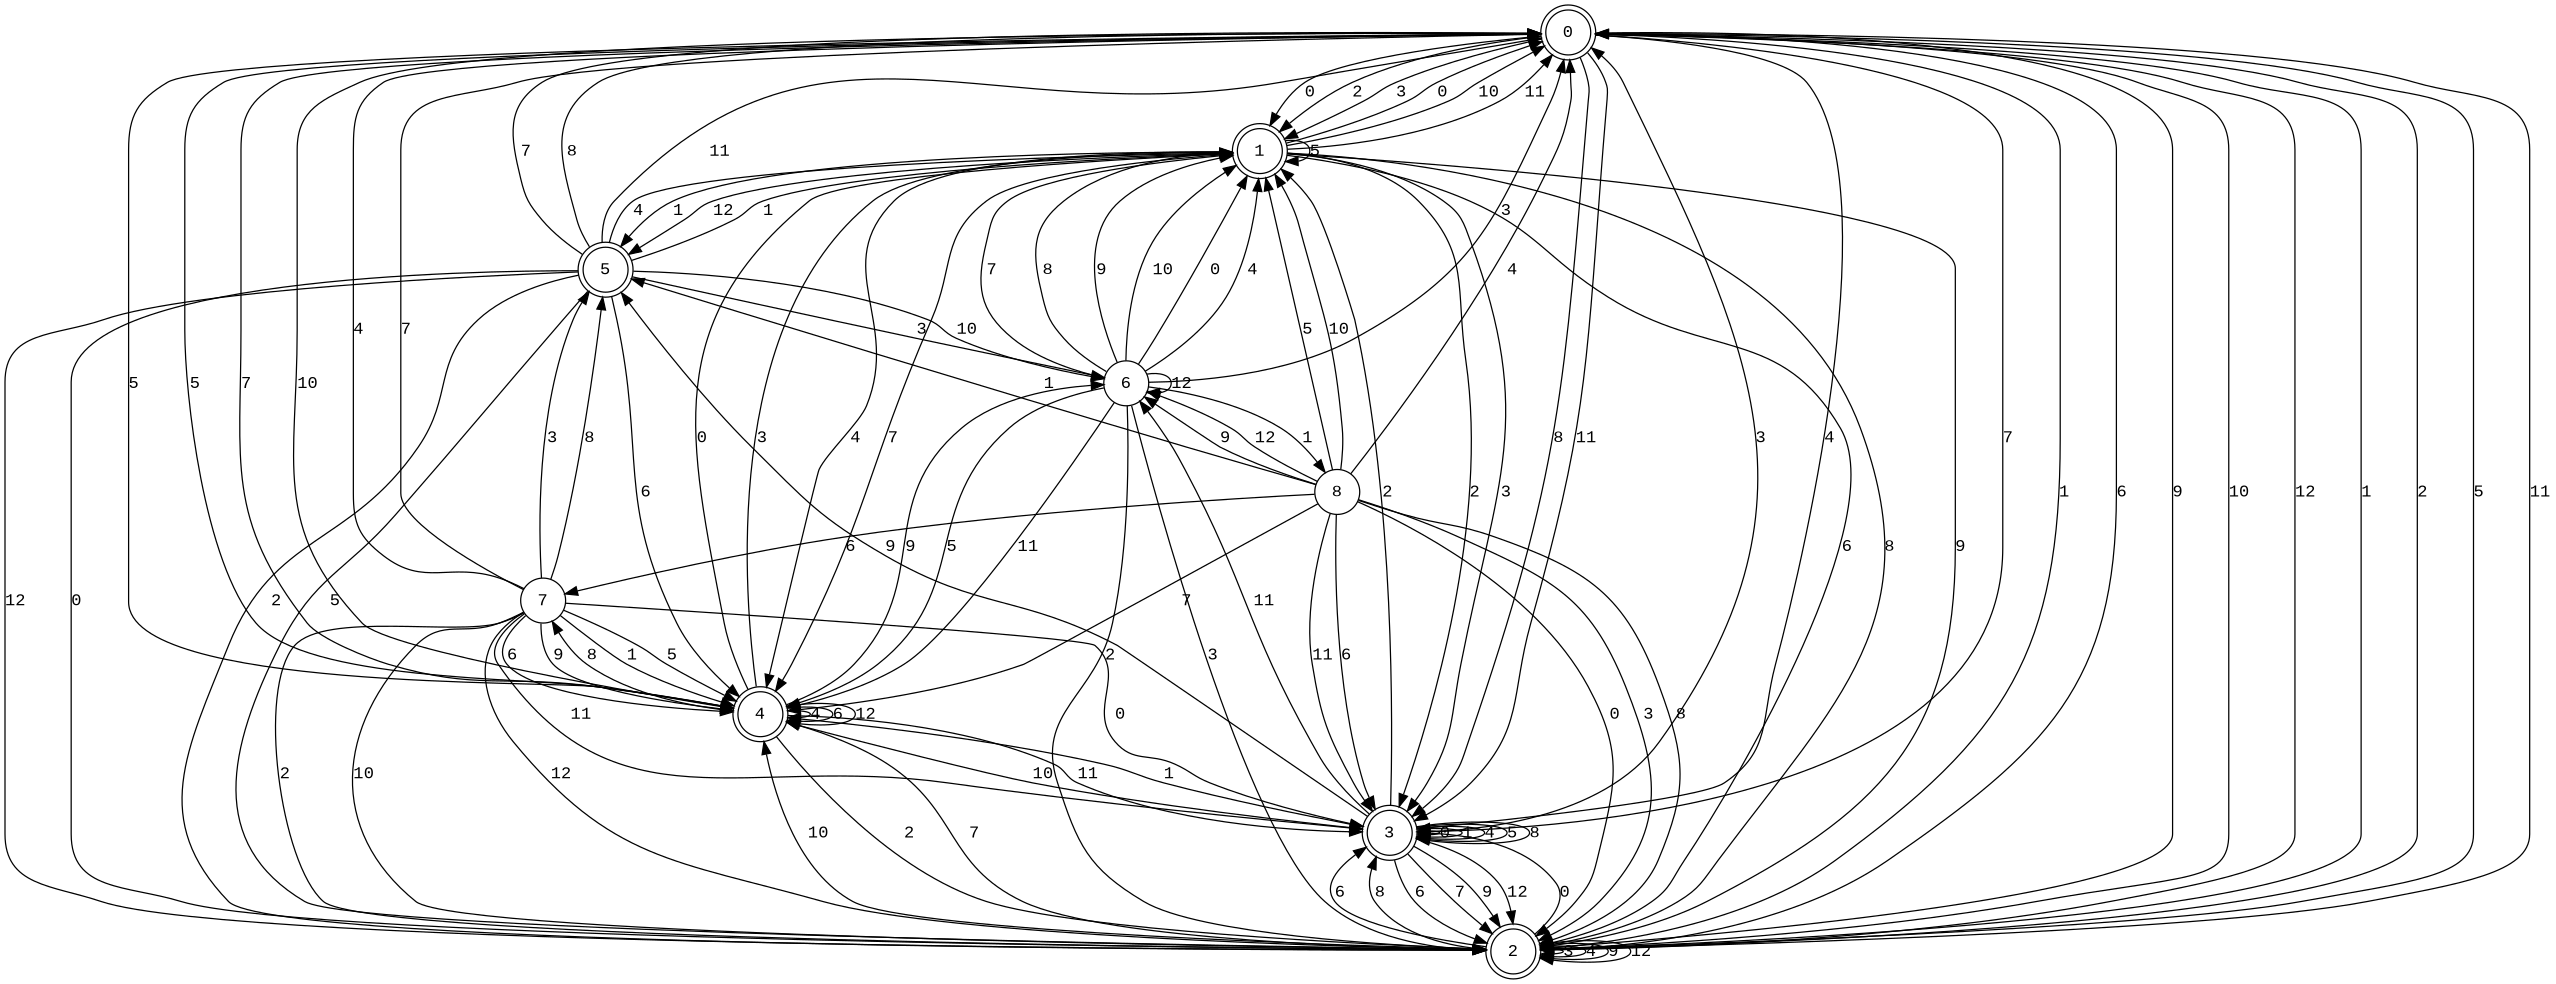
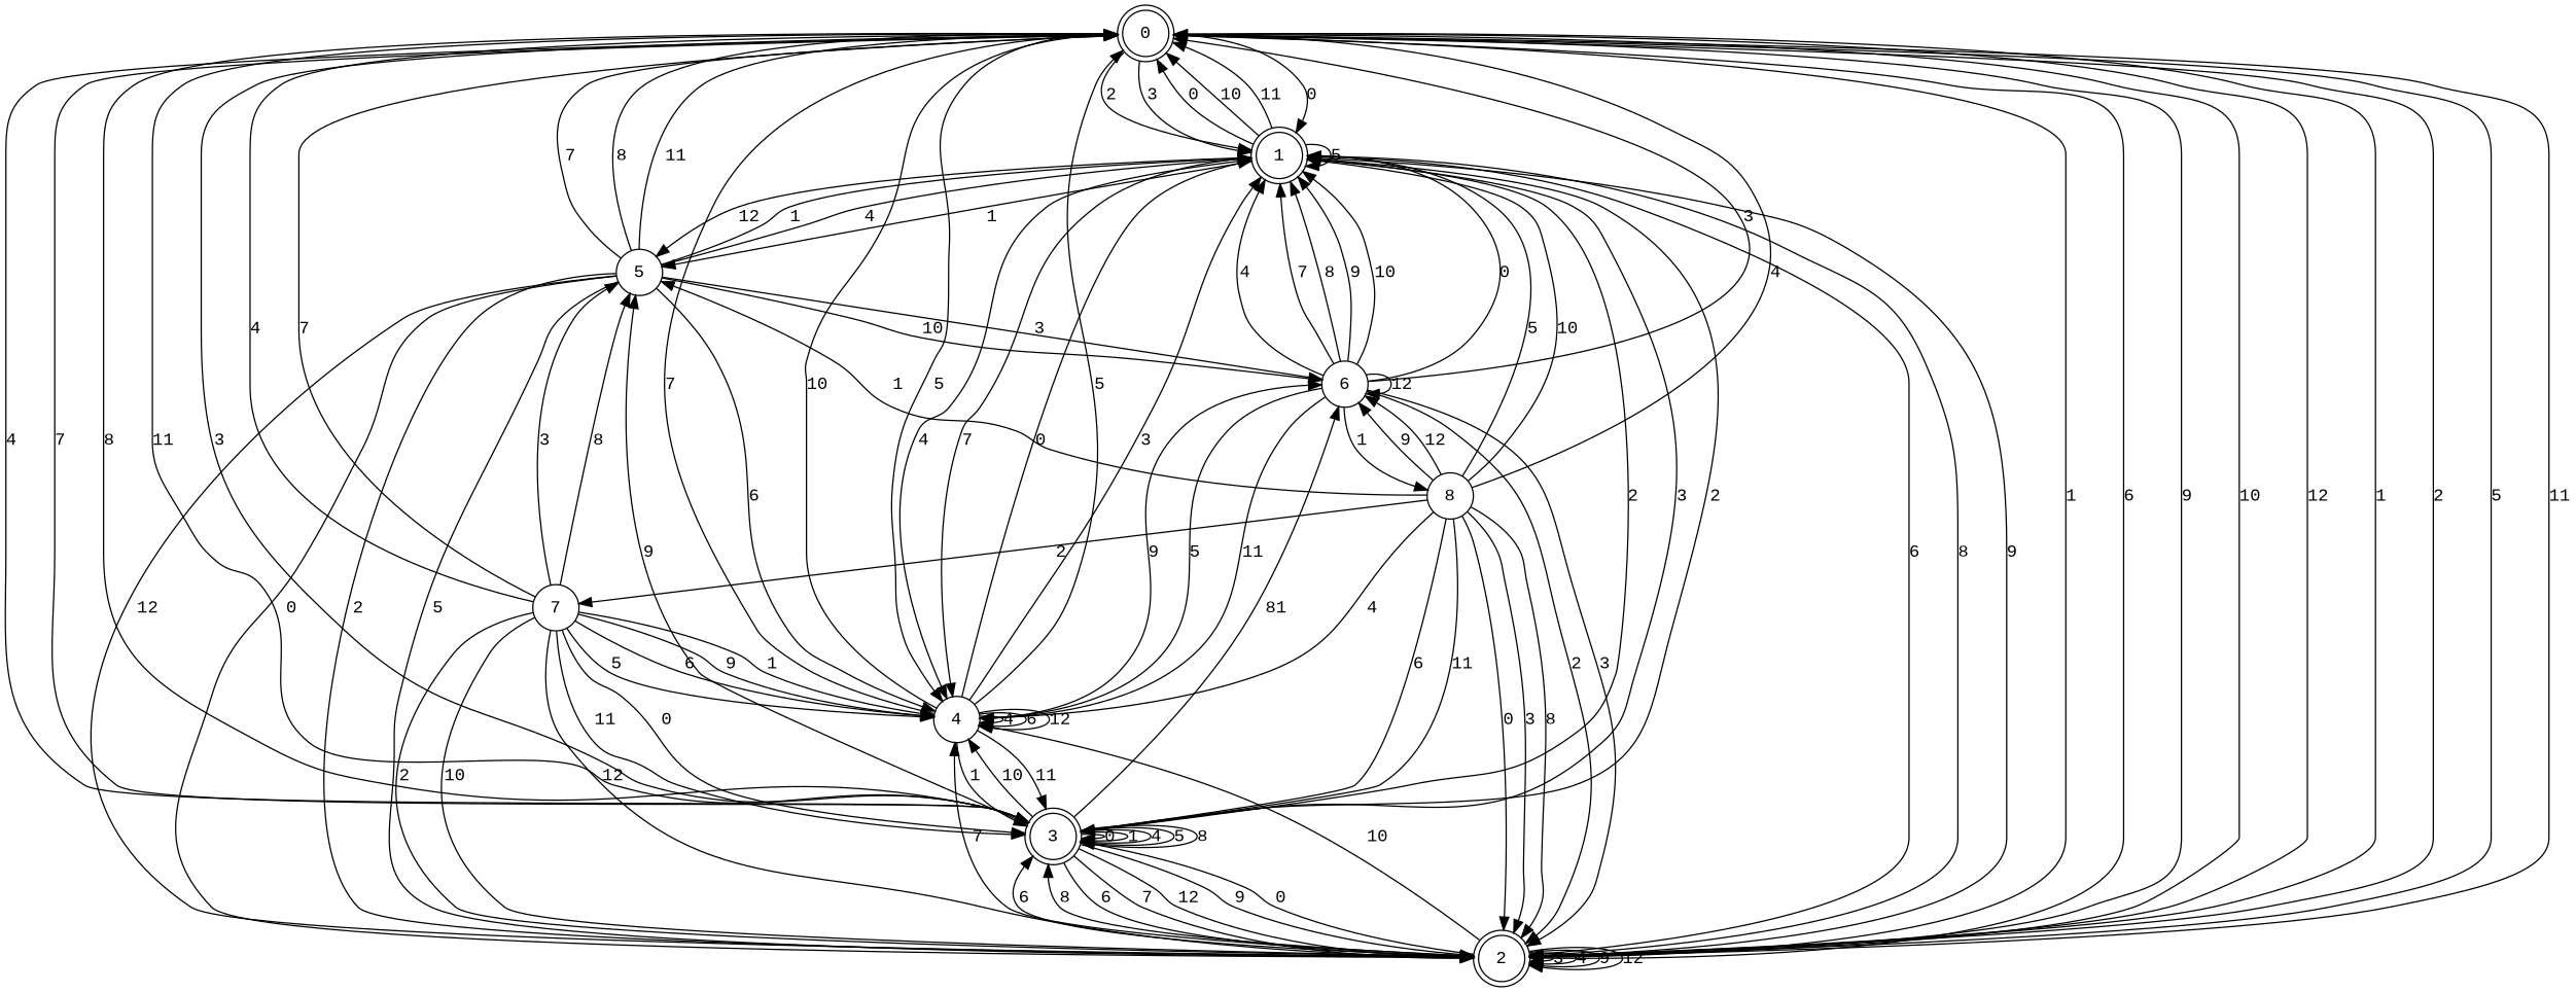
  digraph {
    fontname="Liberation Mono"
    node [fontname="Liberation Mono" shape=doublecircle]
    edge [fontname="Liberation Mono"]
    n1 [label=0]
    n2 [label=1]
    n3 [label=2]
    n4 [label=3]
-   n5 [label=4]
-   n6 [label=5]
+   n5 [label=4 shape=circle]
+   n6 [label=5 shape=circle]
    n7 [label=6 shape=circle]
    n8 [label=7 shape=circle]
    n9 [label=8 shape=circle]
    n1 -> n2 [label=0]
    n1 -> n2 [label=2]
    n1 -> n2 [label=3]
    n1 -> n3 [label=1]
    n1 -> n3 [label=6]
    n1 -> n3 [label=9]
    n1 -> n3 [label=10]
    n1 -> n3 [label=12]
    n1 -> n4 [label=4]
    n1 -> n4 [label=7]
    n1 -> n4 [label=8]
    n1 -> n4 [label=11]
    n1 -> n5 [label=5]
    n2 -> n1 [label=0]
    n2 -> n1 [label=10]
    n2 -> n1 [label=11]
    n2 -> n2 [label=5]
    n2 -> n3 [label=6]
    n2 -> n3 [label=8]
    n2 -> n3 [label=9]
    n2 -> n4 [label=2]
    n2 -> n4 [label=3]
    n2 -> n5 [label=4]
    n2 -> n5 [label=7]
    n2 -> n6 [label=1]
    n2 -> n6 [label=12]
    n3 -> n1 [label=1]
    n3 -> n1 [label=2]
    n3 -> n1 [label=5]
    n3 -> n1 [label=11]
    n3 -> n3 [label=3]
    n3 -> n3 [label=4]
    n3 -> n3 [label=9]
    n3 -> n3 [label=12]
    n3 -> n4 [label=0]
    n3 -> n4 [label=6]
    n3 -> n4 [label=8]
    n3 -> n5 [label=7]
    n3 -> n5 [label=10]
    n4 -> n1 [label=3]
    n4 -> n2 [label=2]
    n4 -> n3 [label=6]
    n4 -> n3 [label=7]
    n4 -> n3 [label=9]
    n4 -> n3 [label=12]
    n4 -> n4 [label=0]
    n4 -> n4 [label=1]
    n4 -> n4 [label=4]
    n4 -> n4 [label=5]
    n4 -> n4 [label=8]
    n4 -> n5 [label=10]
    n4 -> n6 [label=9]
-   n4 -> n7 [label=11]
+   n4 -> n7 [label=81]
    n5 -> n1 [label=5]
    n5 -> n1 [label=7]
    n5 -> n1 [label=10]
    n5 -> n2 [label=0]
    n5 -> n2 [label=3]
-   n5 -> n3 [label=2]
    n5 -> n4 [label=1]
    n5 -> n4 [label=11]
    n5 -> n5 [label=4]
    n5 -> n5 [label=6]
    n5 -> n5 [label=12]
    n5 -> n7 [label=9]
-   n5 -> n8 [label=8]
    n6 -> n1 [label=7]
    n6 -> n1 [label=8]
    n6 -> n1 [label=11]
    n6 -> n2 [label=1]
    n6 -> n2 [label=4]
    n6 -> n3 [label=0]
    n6 -> n3 [label=2]
    n6 -> n3 [label=5]
    n6 -> n3 [label=12]
    n6 -> n5 [label=6]
    n6 -> n7 [label=3]
    n6 -> n7 [label=10]
    n7 -> n1 [label=3]
    n7 -> n2 [label=0]
    n7 -> n2 [label=4]
    n7 -> n2 [label=7]
    n7 -> n2 [label=8]
    n7 -> n2 [label=9]
    n7 -> n2 [label=10]
    n7 -> n3 [label=2]
    n7 -> n3 [label=3]
    n7 -> n5 [label=5]
    n7 -> n5 [label=11]
    n7 -> n7 [label=12]
    n7 -> n9 [label=1]
    n8 -> n1 [label=4]
    n8 -> n1 [label=7]
    n8 -> n3 [label=2]
    n8 -> n3 [label=10]
    n8 -> n3 [label=12]
    n8 -> n4 [label=0]
    n8 -> n4 [label=11]
    n8 -> n5 [label=1]
    n8 -> n5 [label=5]
    n8 -> n5 [label=6]
    n8 -> n5 [label=9]
    n8 -> n6 [label=3]
    n8 -> n6 [label=8]
    n9 -> n1 [label=4]
    n9 -> n2 [label=5]
    n9 -> n2 [label=10]
    n9 -> n3 [label=0]
    n9 -> n3 [label=3]
    n9 -> n3 [label=8]
    n9 -> n4 [label=6]
    n9 -> n4 [label=11]
-   n9 -> n5 [label=7]
+   n9 -> n5 [label=4]
    n9 -> n6 [label=1]
    n9 -> n7 [label=9]
    n9 -> n7 [label=12]
-   n9 -> n8 [label=6]
+   n9 -> n8 [label=2]
  }
